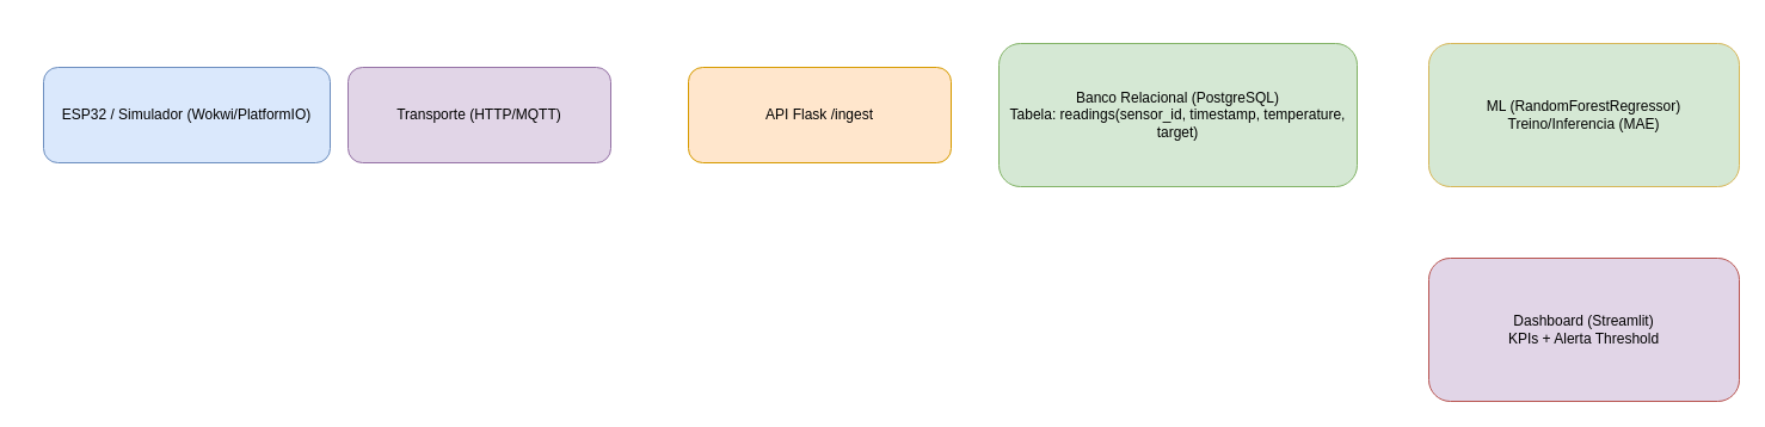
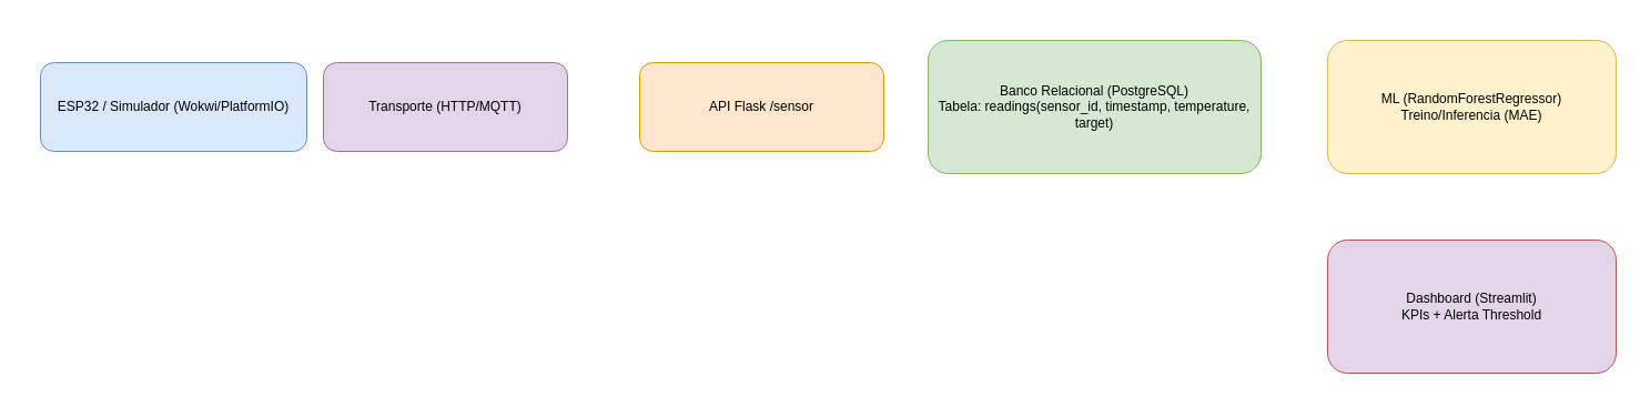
  <mxCell id="0" />
  <mxCell id="1" parent="0" />
  <mxCell id="2" value="ESP32 / Simulador (Wokwi/PlatformIO)" style="rounded=1;whiteSpace=wrap;html=1;fillColor=#dae8fc;strokeColor=#6c8ebf;" vertex="1" parent="1"><mxGeometry x="20" y="40" width="240" height="80" as="geometry" /></mxCell>
  <mxCell id="3" value="Transporte (HTTP/MQTT)" style="rounded=1;whiteSpace=wrap;html=1;fillColor=#e1d5e7;strokeColor=#9673a6;" vertex="1" parent="1"><mxGeometry x="275" y="40" width="220" height="80" as="geometry" /></mxCell>
- <mxCell id="4" value="API Flask /ingest" style="rounded=1;whiteSpace=wrap;html=1;fillColor=#ffe6cc;strokeColor=#d79b00;" vertex="1" parent="1"><mxGeometry x="560" y="40" width="220" height="80" as="geometry" /></mxCell>
+ <mxCell id="4" value="API Flask /sensor" style="rounded=1;whiteSpace=wrap;html=1;fillColor=#ffe6cc;strokeColor=#d79b00;" vertex="1" parent="1"><mxGeometry x="560" y="40" width="220" height="80" as="geometry" /></mxCell>
  <mxCell id="5" value="Banco Relacional (PostgreSQL)&#10;Tabela: readings(sensor_id, timestamp, temperature, target)" style="rounded=1;whiteSpace=wrap;html=1;fillColor=#d5e8d4;strokeColor=#82b366;" vertex="1" parent="1"><mxGeometry x="820" y="20" width="300" height="120" as="geometry" /></mxCell>
- <mxCell id="6" value="ML (RandomForestRegressor)&#10;Treino/Inferencia (MAE)" style="rounded=1;whiteSpace=wrap;html=1;fillColor=#d5e8d4;strokeColor=#d6b656;" vertex="1" parent="1"><mxGeometry x="1180" y="20" width="260" height="120" as="geometry" /></mxCell>
+ <mxCell id="6" value="ML (RandomForestRegressor)&#10;Treino/Inferencia (MAE)" style="rounded=1;whiteSpace=wrap;html=1;fillColor=#fff2cc;strokeColor=#d6b656;" vertex="1" parent="1"><mxGeometry x="1180" y="20" width="260" height="120" as="geometry" /></mxCell>
  <mxCell id="7" value="Dashboard (Streamlit)&#10;KPIs + Alerta Threshold" style="rounded=1;whiteSpace=wrap;html=1;fillColor=#e1d5e7;strokeColor=#b85450;" vertex="1" parent="1"><mxGeometry x="1180" y="200" width="260" height="120" as="geometry" /></mxCell>
  <mxCell id="8" edge="1" parent="1" source="2" target="3" style="endArrow=classic;strokeWidth=2;" />
  <mxCell id="9" edge="1" parent="1" source="3" target="4" style="endArrow=classic;strokeWidth=2;" />
  <mxCell id="10" edge="1" parent="1" source="4" target="5" style="endArrow=classic;strokeWidth=2;" />
  <mxCell id="11" edge="1" parent="1" source="5" target="6" style="endArrow=classic;strokeWidth=2;" />
  <mxCell id="12" edge="1" parent="1" source="6" target="7" style="endArrow=classic;strokeWidth=2;" />
  <mxCell id="13" edge="1" parent="1" source="5" target="7" style="endArrow=classic;dashed=1;strokeWidth=2;" />
